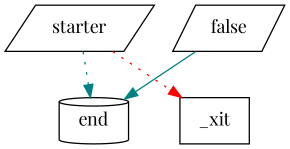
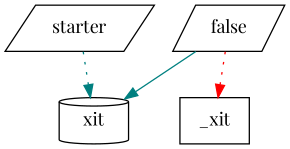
  digraph {
    fontname="Playfair Display"
    node [fontname="Playfair Display" shape=parallelogram]
    edge [color=teal fontname="Playfair Display" style=dotted]
-   end [shape=cylinder]
+   end [shape=cylinder label=xit]
    starter
    false
    _xit [shape=box]
    starter -> end
    false -> end [style=solid]
-   starter -> _xit [color=red]
+   false -> _xit [color=red]
  }
